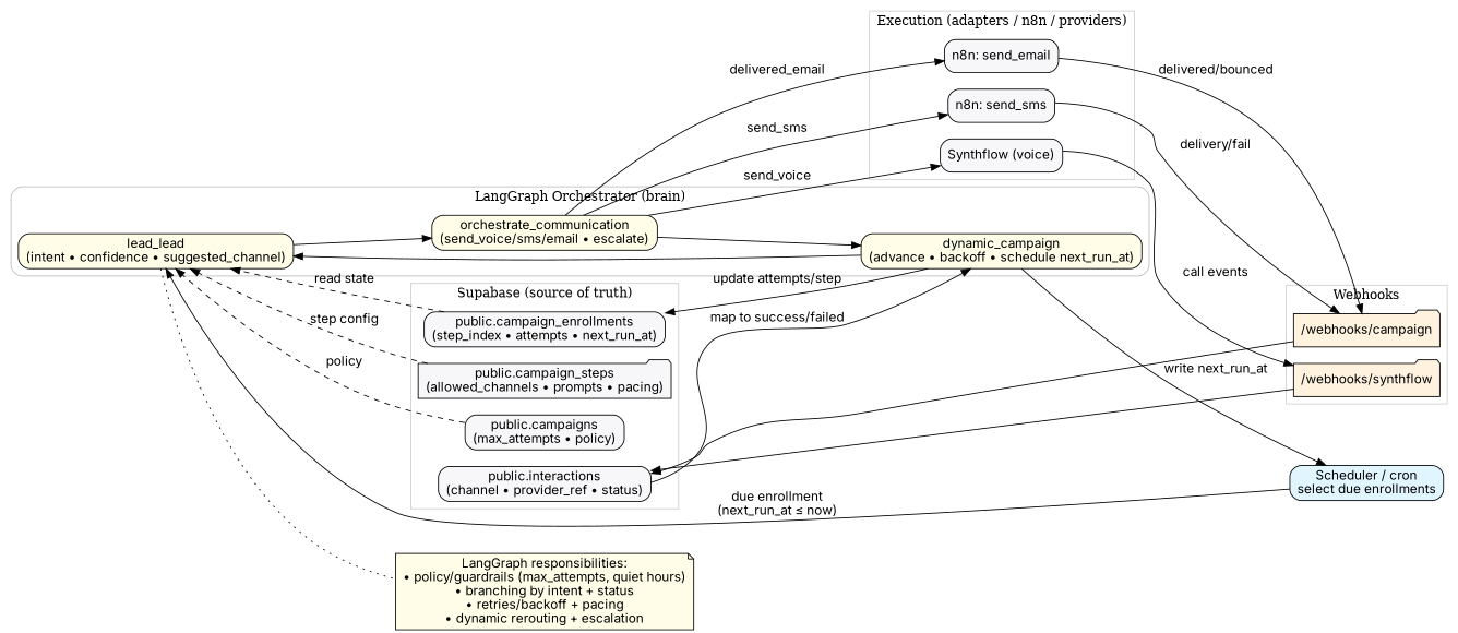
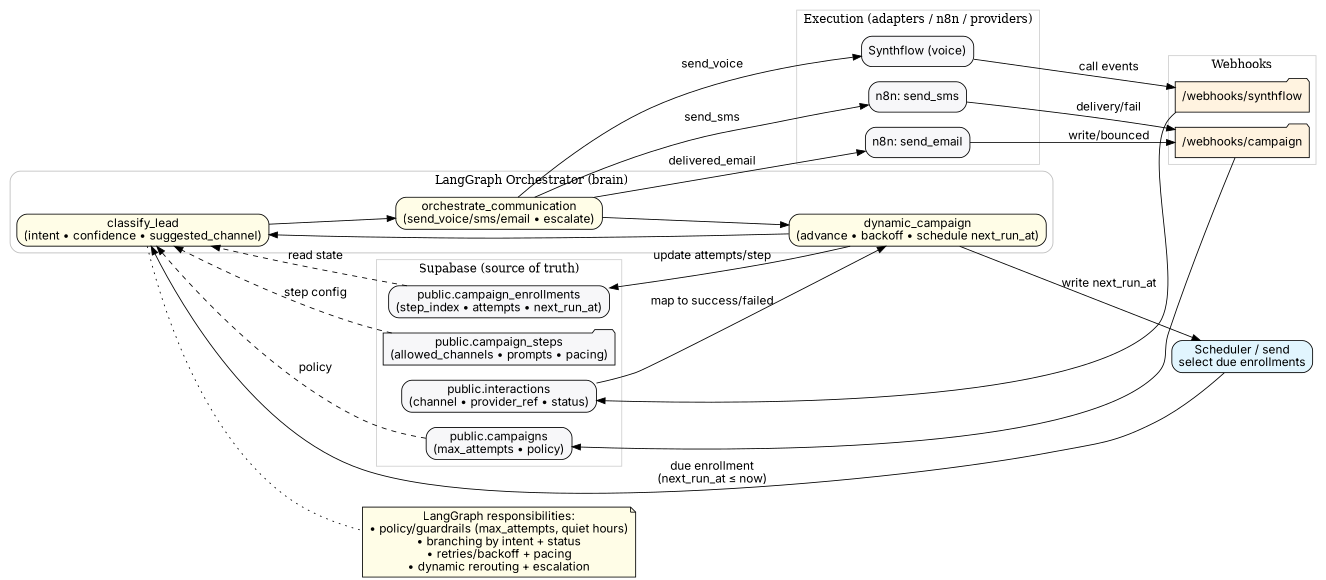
  digraph {
    rankdir=LR
    node [color="#999" fillcolor="#f7f7f9" fontname="Inter,Arial" shape=box style="rounded,filled"]
    edge [color="#666" fontname="Inter,Arial"]
    n1 [label="public.campaign_enrollments\n(step_index • attempts • next_run_at)"]
    n2 [label="public.campaign_steps\n(allowed_channels • prompts • pacing)" shape=folder]
    n3 [label="public.campaigns\n(max_attempts • policy)"]
    n4 [label="public.interactions\n(channel • provider_ref • status)"]
-   n5 [fillcolor="#FFFDE7" label="lead_lead\n(intent • confidence • suggested_channel)"]
+   n5 [fillcolor="#FFFDE7" label="classify_lead\n(intent • confidence • suggested_channel)"]
    n6 [fillcolor="#FFFDE7" label="orchestrate_communication\n(send_voice/sms/email • escalate)"]
    n7 [fillcolor="#FFFDE7" label="dynamic_campaign\n(advance • backoff • schedule next_run_at)"]
    n8 [label="n8n: send_sms"]
    n9 [label="n8n: send_email"]
    n10 [label="Synthflow (voice)"]
    n11 [fillcolor="#FFF3E0" label="/webhooks/synthflow" shape=folder]
    n12 [fillcolor="#FFF3E0" label="/webhooks/campaign" shape=folder]
    n13 [fillcolor="#FFFDE7" label="LangGraph responsibilities:\n• policy/guardrails (max_attempts, quiet hours)\n• branching by intent + status\n• retries/backoff + pacing\n• dynamic rerouting + escalation" shape=note]
-   n14 [fillcolor="#E1F5FE" label="Scheduler / cron\nselect due enrollments"]
+   n14 [fillcolor="#E1F5FE" label="Scheduler / send\nselect due enrollments"]
    subgraph cluster_1 {
      color="#cfcfcf"
      label="Supabase (source of truth)"
      n1
      n2
      n3
      n4
    }
    subgraph cluster_2 {
      color="#bdbdbd"
      label="LangGraph Orchestrator (brain)"
      style=rounded
      n5
      n6
      n7
    }
    subgraph cluster_3 {
      color="#cfcfcf"
      label="Execution (adapters / n8n / providers)"
      n8
      n9
      n10
    }
    subgraph cluster_4 {
      color="#cfcfcf"
      label=Webhooks
      n11
      n12
    }
    n1 -> n5 [label="read state" style=dashed]
    n2 -> n5 [label="step config" style=dashed]
    n3 -> n5 [label=policy style=dashed]
    n4 -> n7 [label="map to success/failed"]
    n5 -> n6
    n5 -> n13 [arrowhead=none style=dotted]
    n6 -> n7
    n6 -> n8 [label=send_sms]
    n6 -> n9 [label=delivered_email]
    n6 -> n10 [label=send_voice]
    n7 -> n1 [label="update attempts/step"]
    n7 -> n5
    n7 -> n14 [label="write next_run_at"]
    n8 -> n12 [label="delivery/fail"]
-   n9 -> n12 [label="delivered/bounced"]
+   n9 -> n12 [label="write/bounced"]
    n10 -> n11 [label="call events"]
    n11 -> n4
-   n12 -> n4
+   n12 -> n3
    n14 -> n5 [label="due enrollment\n(next_run_at ≤ now)"]
  }
